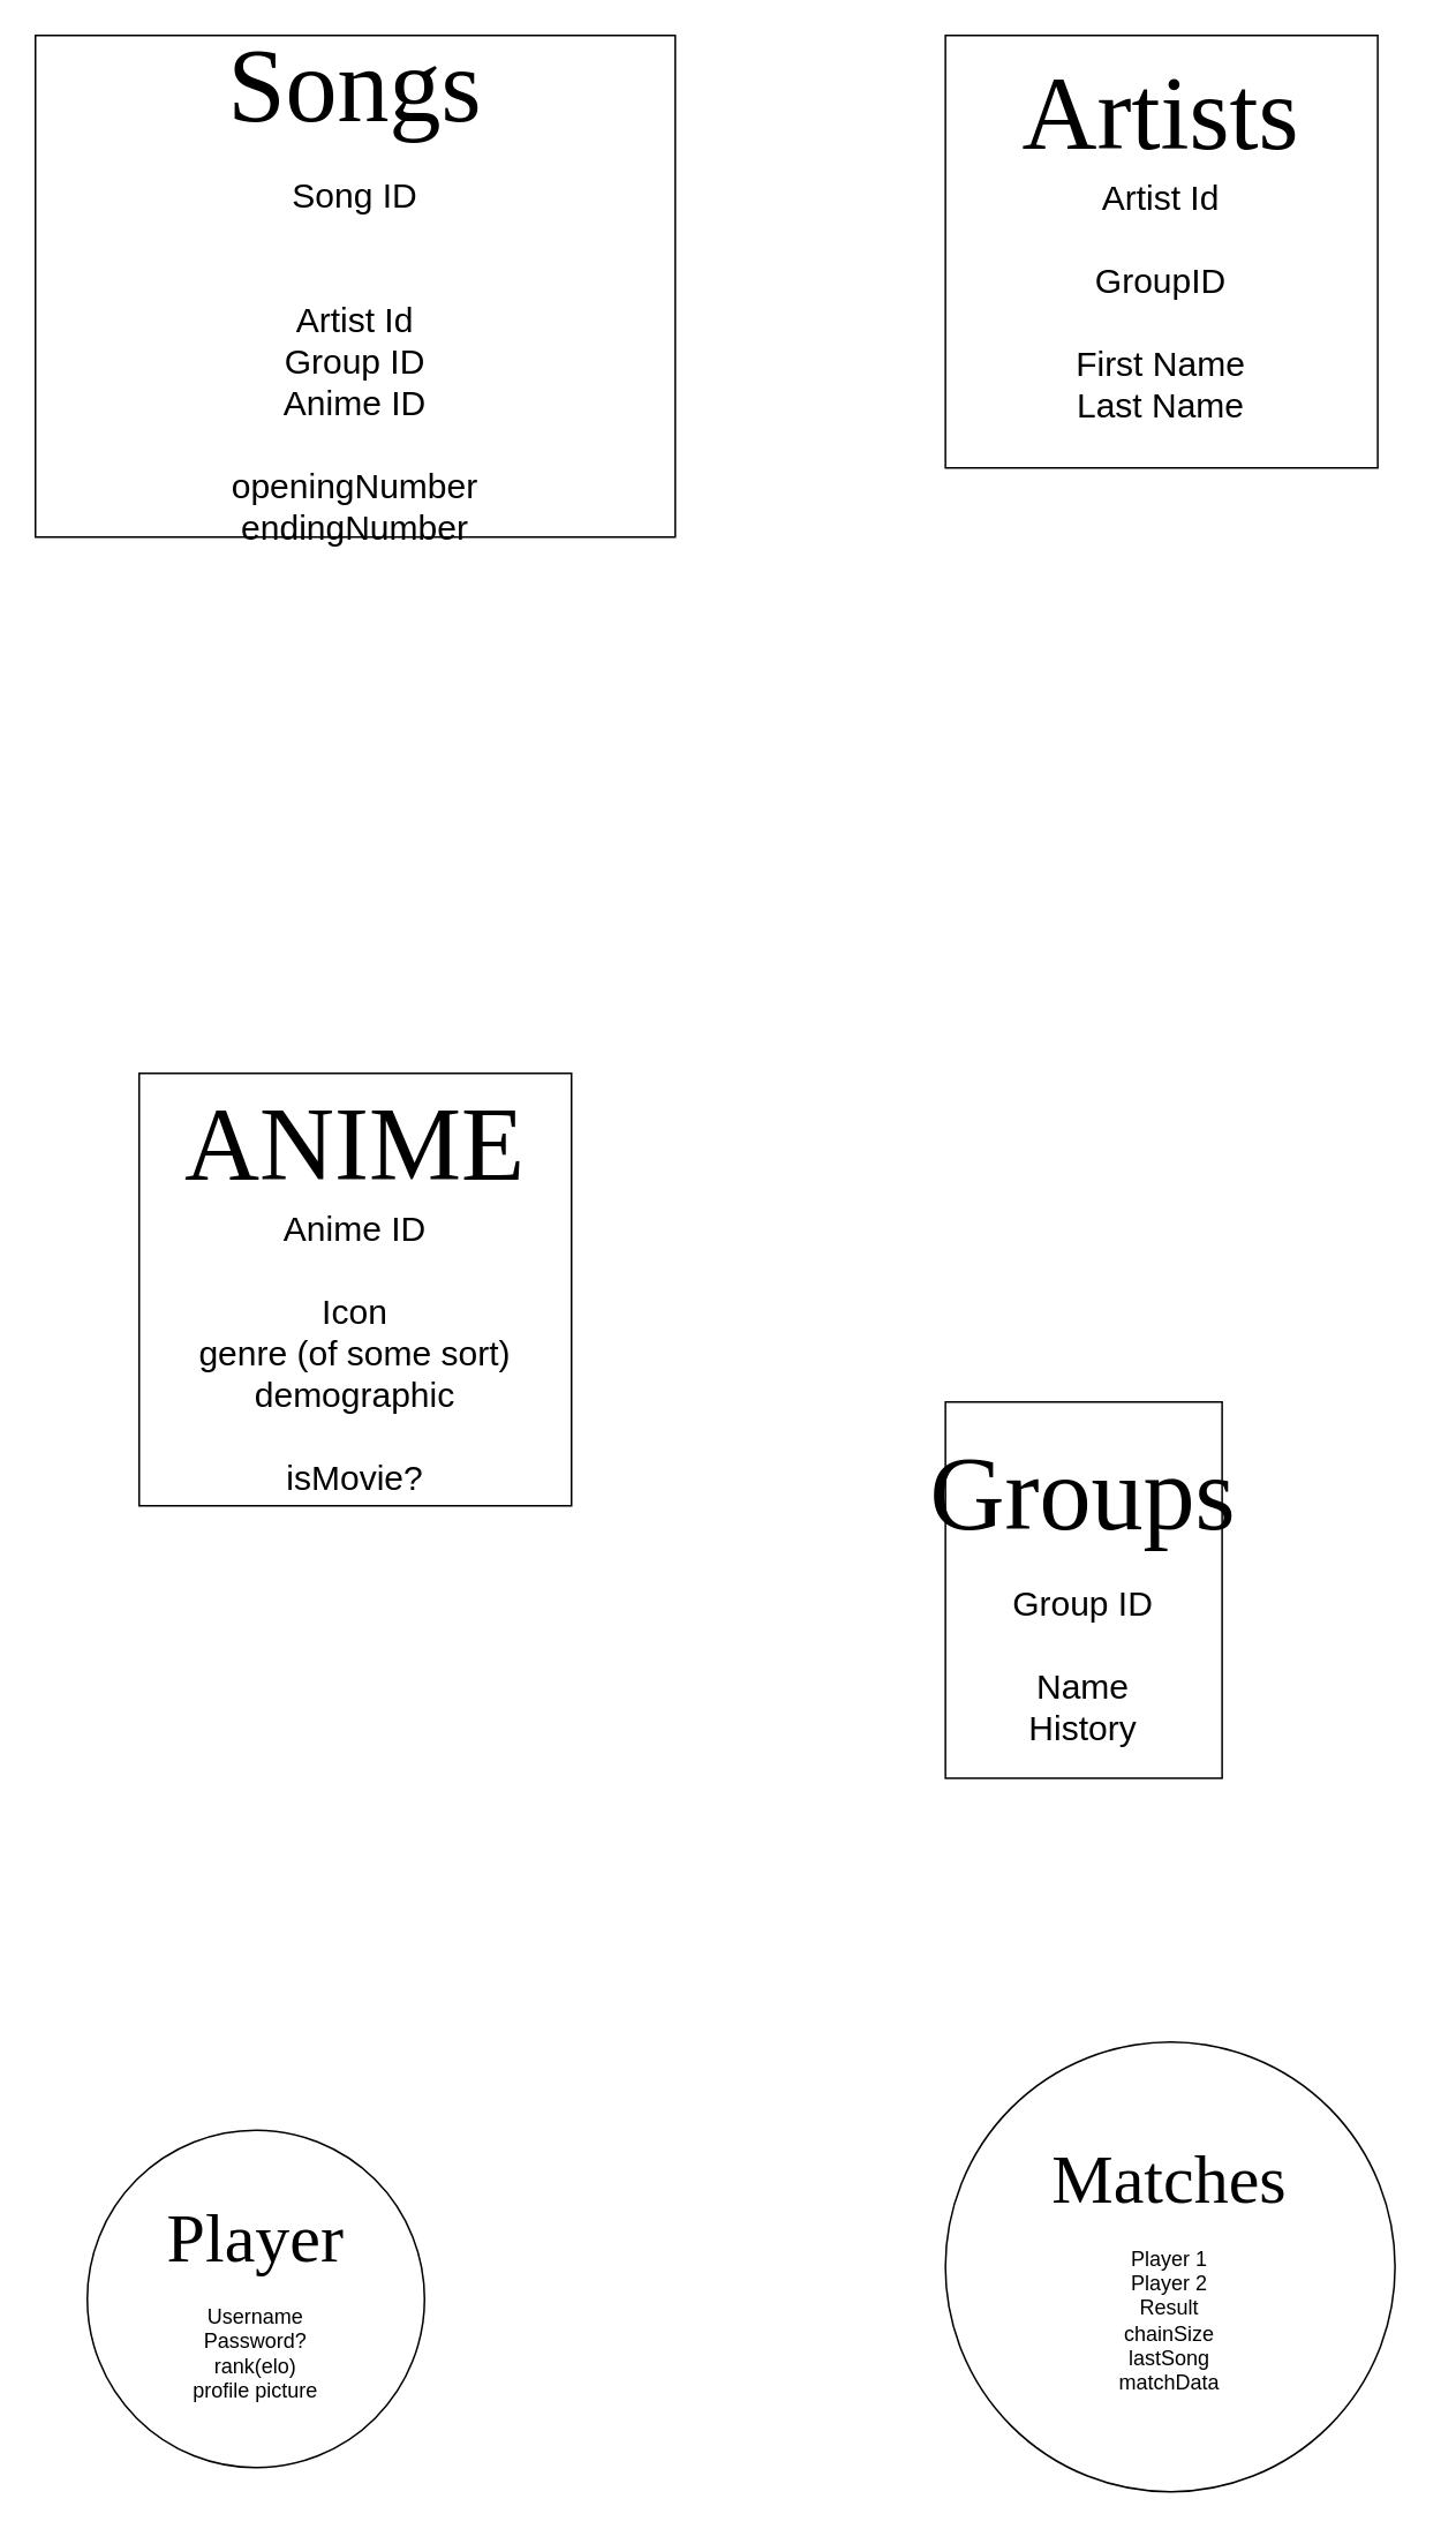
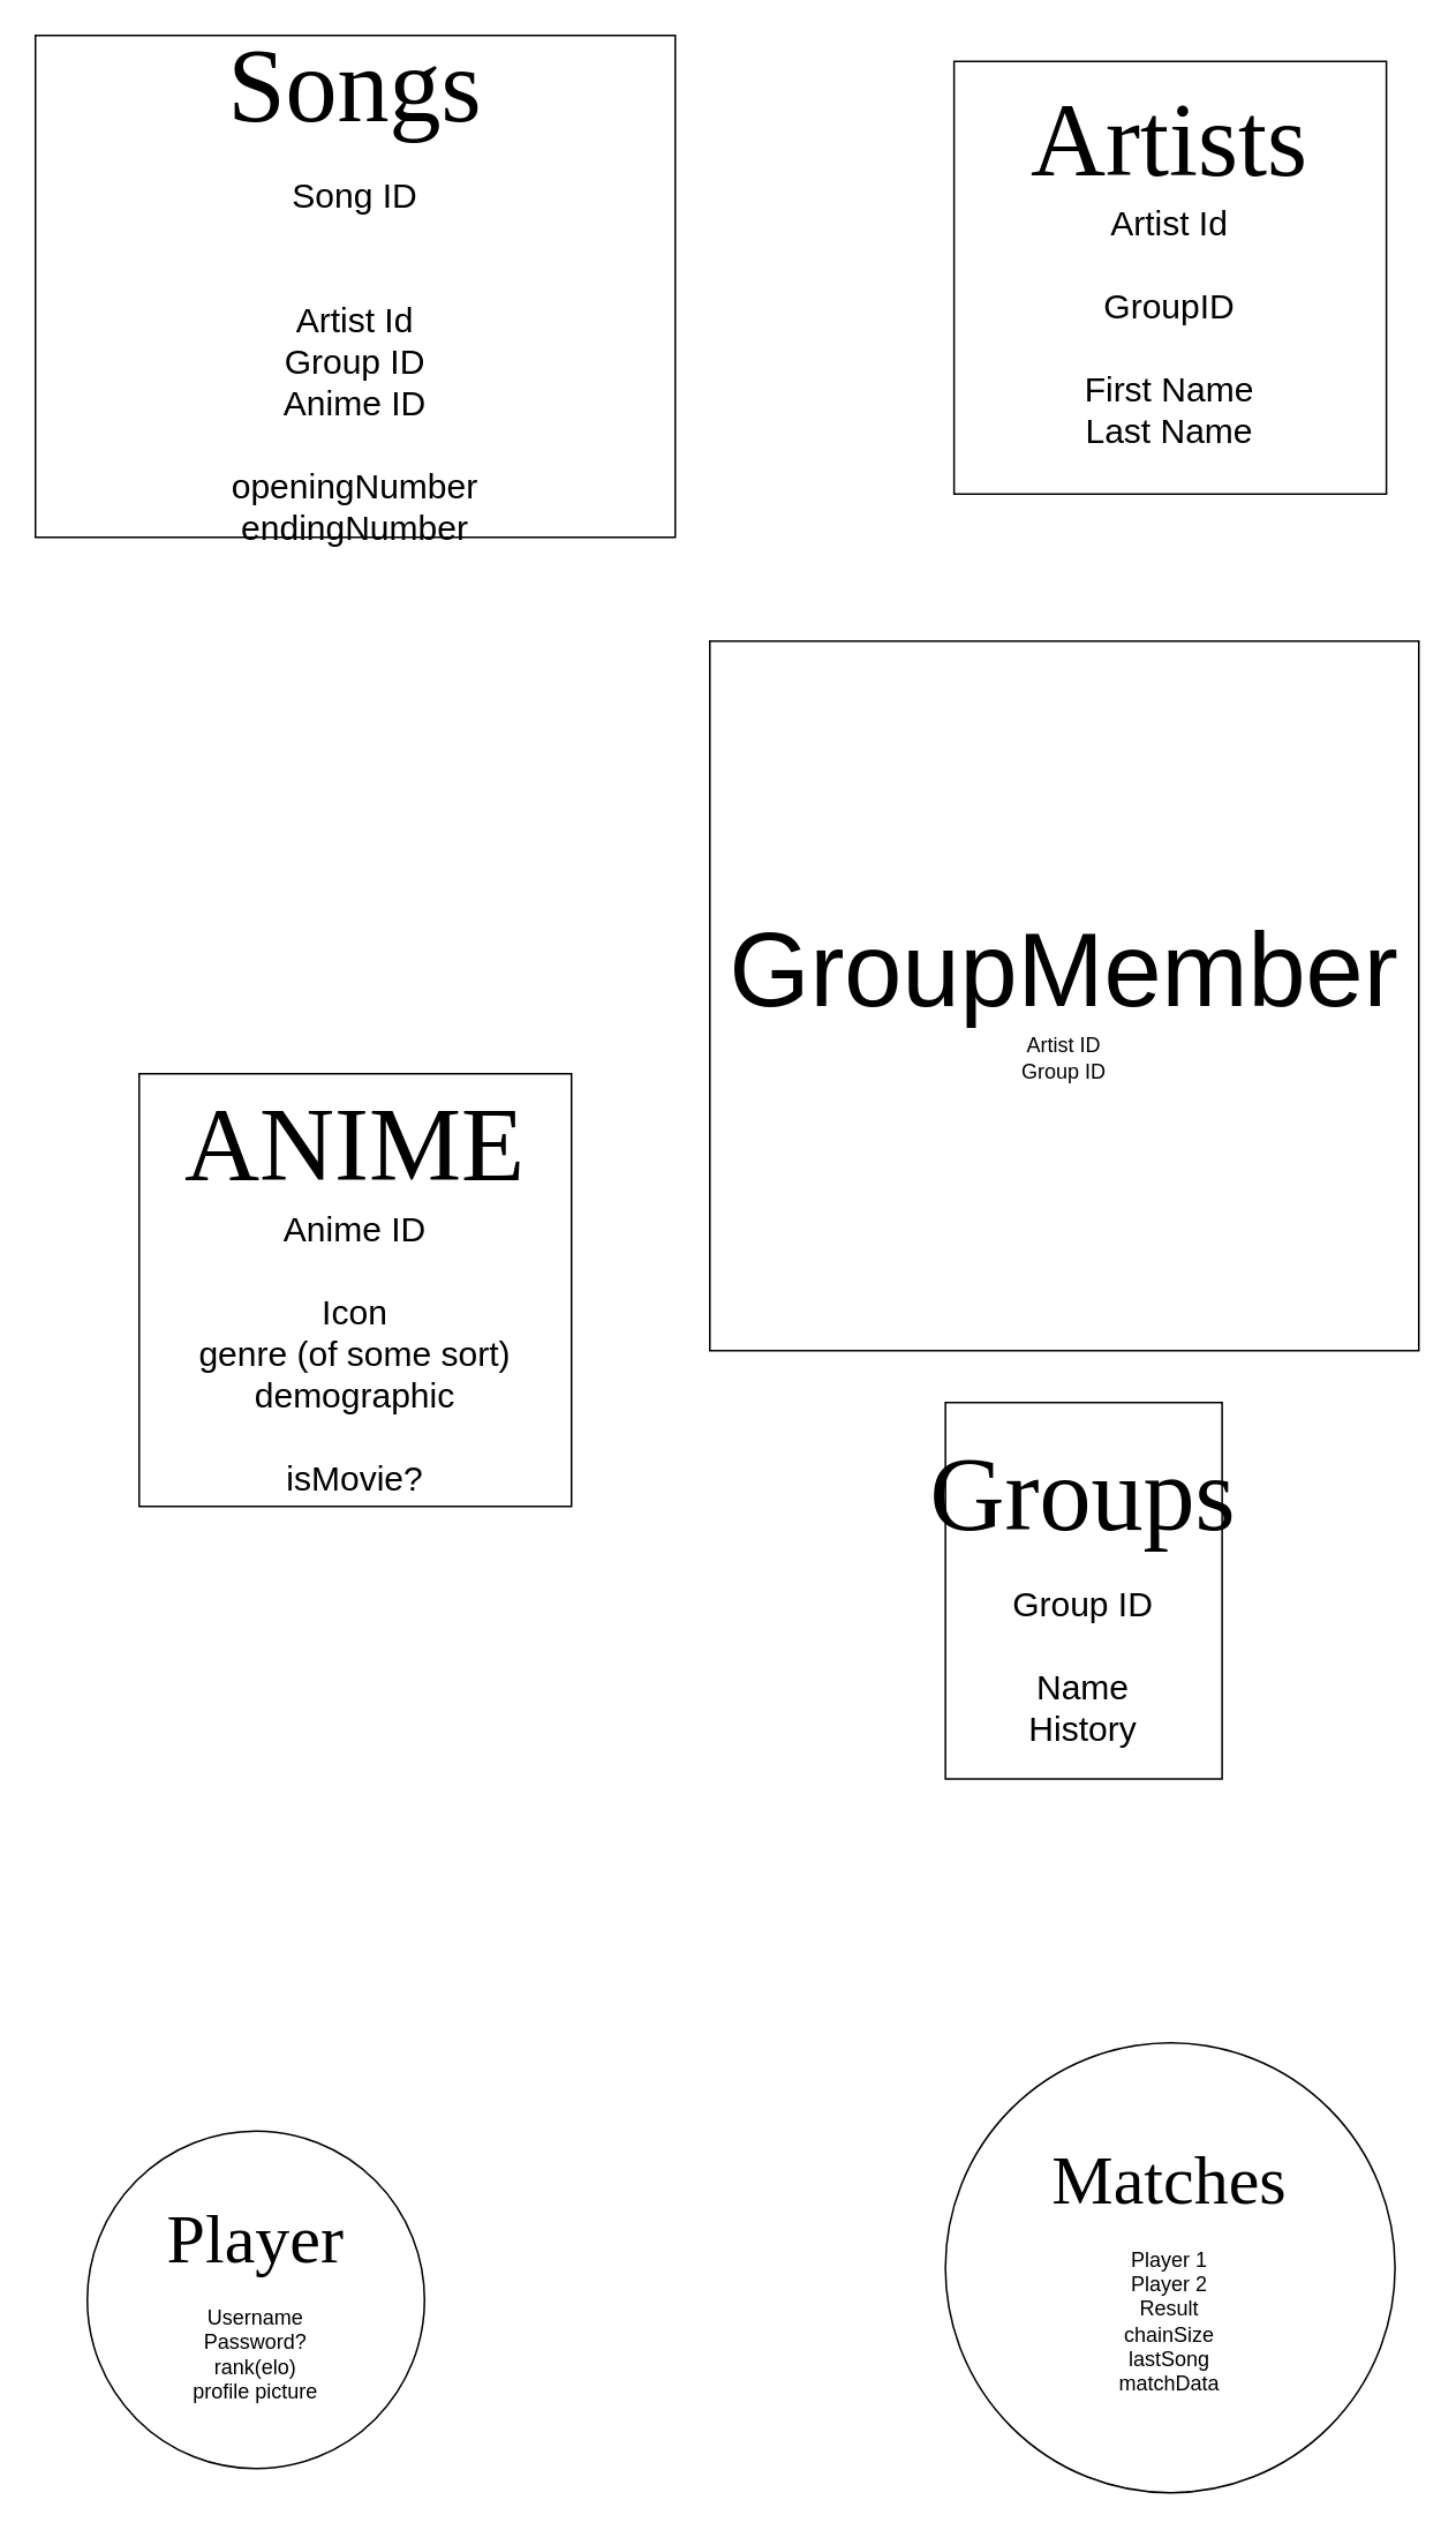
  <mxCell id="0" />
  <mxCell id="1" parent="0" />
  <mxCell id="2" value="&lt;font style=&quot;font-size: 60px;&quot; face=&quot;Comic Sans MS&quot;&gt;Songs&lt;/font&gt;&lt;div&gt;&lt;br&gt;&lt;/div&gt;&lt;div style=&quot;font-size: 20px;&quot;&gt;&lt;font style=&quot;font-size: 20px;&quot;&gt;Song ID&lt;br&gt;&lt;br&gt;&lt;br&gt;&lt;/font&gt;&lt;/div&gt;&lt;div style=&quot;font-size: 20px;&quot;&gt;&lt;font style=&quot;font-size: 20px;&quot;&gt;Artist Id&lt;/font&gt;&lt;/div&gt;&lt;div style=&quot;font-size: 20px;&quot;&gt;&lt;font style=&quot;font-size: 20px;&quot;&gt;Group ID&lt;/font&gt;&lt;/div&gt;&lt;div style=&quot;font-size: 20px;&quot;&gt;&lt;font style=&quot;font-size: 20px;&quot;&gt;Anime ID&lt;/font&gt;&lt;/div&gt;&lt;div style=&quot;font-size: 20px;&quot;&gt;&lt;font style=&quot;font-size: 20px;&quot;&gt;&lt;br&gt;&lt;/font&gt;&lt;/div&gt;&lt;div style=&quot;font-size: 20px;&quot;&gt;&lt;font style=&quot;font-size: 20px;&quot;&gt;openingNumber&lt;/font&gt;&lt;/div&gt;&lt;div style=&quot;font-size: 20px;&quot;&gt;&lt;font style=&quot;font-size: 20px;&quot;&gt;endingNumber&lt;/font&gt;&lt;/div&gt;" style="rounded=0;whiteSpace=wrap;html=1;" parent="1" vertex="1"><mxGeometry x="20" y="20" width="370" height="290" as="geometry" /></mxCell>
  <mxCell id="3" value="&lt;font style=&quot;font-size: 60px;&quot; face=&quot;Comic Sans MS&quot;&gt;ANIME&lt;/font&gt;&lt;div style=&quot;font-size: 20px;&quot;&gt;&lt;div style=&quot;&quot;&gt;&lt;font style=&quot;font-size: 20px;&quot;&gt;Anime ID&lt;/font&gt;&lt;/div&gt;&lt;/div&gt;&lt;div style=&quot;font-size: 20px;&quot;&gt;&lt;font style=&quot;font-size: 20px;&quot;&gt;&lt;br&gt;&lt;/font&gt;&lt;/div&gt;&lt;div style=&quot;font-size: 20px;&quot;&gt;&lt;font style=&quot;font-size: 20px;&quot;&gt;Icon&lt;/font&gt;&lt;/div&gt;&lt;div style=&quot;font-size: 20px;&quot;&gt;&lt;font style=&quot;font-size: 20px;&quot;&gt;genre (of some sort)&lt;/font&gt;&lt;/div&gt;&lt;div style=&quot;font-size: 20px;&quot;&gt;&lt;font style=&quot;font-size: 20px;&quot;&gt;demographic&lt;/font&gt;&lt;/div&gt;&lt;div style=&quot;font-size: 20px;&quot;&gt;&lt;br&gt;&lt;/div&gt;&lt;div style=&quot;font-size: 20px;&quot;&gt;isMovie?&lt;/div&gt;" style="whiteSpace=wrap;html=1;aspect=fixed;" parent="1" vertex="1"><mxGeometry x="80" y="620" width="250" height="250" as="geometry" /></mxCell>
- <mxCell id="4" value="&lt;font style=&quot;font-size: 60px;&quot; face=&quot;Comic Sans MS&quot;&gt;Artists&lt;/font&gt;&lt;div style=&quot;font-size: 20px;&quot;&gt;&lt;font style=&quot;font-size: 20px;&quot;&gt;Artist Id&lt;/font&gt;&lt;/div&gt;&lt;div style=&quot;font-size: 20px;&quot;&gt;&lt;br&gt;&lt;/div&gt;&lt;div style=&quot;font-size: 20px;&quot;&gt;GroupID&lt;/div&gt;&lt;div style=&quot;font-size: 20px;&quot;&gt;&lt;font style=&quot;font-size: 20px;&quot;&gt;&lt;br&gt;&lt;/font&gt;&lt;/div&gt;&lt;div style=&quot;font-size: 20px;&quot;&gt;&lt;font style=&quot;font-size: 20px;&quot;&gt;First Name&lt;/font&gt;&lt;/div&gt;&lt;div style=&quot;font-size: 20px;&quot;&gt;&lt;font style=&quot;font-size: 20px;&quot;&gt;Last Name&lt;/font&gt;&lt;/div&gt;&lt;div&gt;&lt;br&gt;&lt;/div&gt;" style="whiteSpace=wrap;html=1;aspect=fixed;" parent="1" vertex="1"><mxGeometry x="546.25" y="20" width="250" height="250" as="geometry" /></mxCell>
+ <mxCell id="4" value="&lt;font style=&quot;font-size: 60px;&quot; face=&quot;Comic Sans MS&quot;&gt;Artists&lt;/font&gt;&lt;div style=&quot;font-size: 20px;&quot;&gt;&lt;font style=&quot;font-size: 20px;&quot;&gt;Artist Id&lt;/font&gt;&lt;/div&gt;&lt;div style=&quot;font-size: 20px;&quot;&gt;&lt;br&gt;&lt;/div&gt;&lt;div style=&quot;font-size: 20px;&quot;&gt;GroupID&lt;/div&gt;&lt;div style=&quot;font-size: 20px;&quot;&gt;&lt;font style=&quot;font-size: 20px;&quot;&gt;&lt;br&gt;&lt;/font&gt;&lt;/div&gt;&lt;div style=&quot;font-size: 20px;&quot;&gt;&lt;font style=&quot;font-size: 20px;&quot;&gt;First Name&lt;/font&gt;&lt;/div&gt;&lt;div style=&quot;font-size: 20px;&quot;&gt;&lt;font style=&quot;font-size: 20px;&quot;&gt;Last Name&lt;/font&gt;&lt;/div&gt;&lt;div&gt;&lt;br&gt;&lt;/div&gt;" style="whiteSpace=wrap;html=1;aspect=fixed;" parent="1" vertex="1"><mxGeometry x="551.25" y="35" width="250" height="250" as="geometry" /></mxCell>
  <mxCell id="5" value="&lt;font style=&quot;font-size: 40px;&quot; face=&quot;Times New Roman&quot;&gt;Player&lt;br&gt;&lt;/font&gt;&lt;div&gt;&lt;br&gt;Username&lt;/div&gt;&lt;div&gt;Password?&lt;/div&gt;&lt;div&gt;rank(elo)&lt;br&gt;profile picture&lt;/div&gt;" style="ellipse;whiteSpace=wrap;html=1;aspect=fixed;" parent="1" vertex="1"><mxGeometry x="50" y="1231" width="195" height="195" as="geometry" /></mxCell>
  <mxCell id="6" value="&lt;font style=&quot;font-size: 40px;&quot; face=&quot;Times New Roman&quot;&gt;Matches&lt;/font&gt;&lt;div&gt;&lt;br&gt;Player 1&lt;br&gt;Player 2&lt;br&gt;Result&lt;br&gt;chainSize&lt;br&gt;lastSong&lt;br&gt;matchData&lt;/div&gt;" style="ellipse;whiteSpace=wrap;html=1;aspect=fixed;" parent="1" vertex="1"><mxGeometry x="546.25" y="1180" width="260" height="260" as="geometry" /></mxCell>
  <mxCell id="7" value="&lt;font style=&quot;font-size: 60px;&quot; face=&quot;Comic Sans MS&quot;&gt;Groups&lt;/font&gt;&lt;div&gt;&lt;br&gt;&lt;/div&gt;&lt;div style=&quot;font-size: 20px;&quot;&gt;&lt;font style=&quot;font-size: 20px;&quot;&gt;Group ID&lt;/font&gt;&lt;/div&gt;&lt;div style=&quot;font-size: 20px;&quot;&gt;&lt;font style=&quot;font-size: 20px;&quot;&gt;&lt;br&gt;&lt;/font&gt;&lt;/div&gt;&lt;div style=&quot;font-size: 20px;&quot;&gt;&lt;font style=&quot;font-size: 20px;&quot;&gt;Name&lt;/font&gt;&lt;/div&gt;&lt;div style=&quot;font-size: 20px;&quot;&gt;&lt;font style=&quot;font-size: 20px;&quot;&gt;History&lt;/font&gt;&lt;/div&gt;" style="whiteSpace=wrap;html=1;aspect=fixed;" parent="1" vertex="1"><mxGeometry x="546.25" y="810" width="160" height="217.5" as="geometry" /></mxCell>
+ <mxCell id="8" value="&lt;font style=&quot;font-size: 60px;&quot;&gt;GroupMember&lt;/font&gt;&lt;div&gt;Artist ID&lt;/div&gt;&lt;div&gt;Group ID&lt;/div&gt;" style="whiteSpace=wrap;html=1;aspect=fixed;" parent="1" vertex="1"><mxGeometry x="410" y="370" width="410" height="410" as="geometry" /></mxCell>
